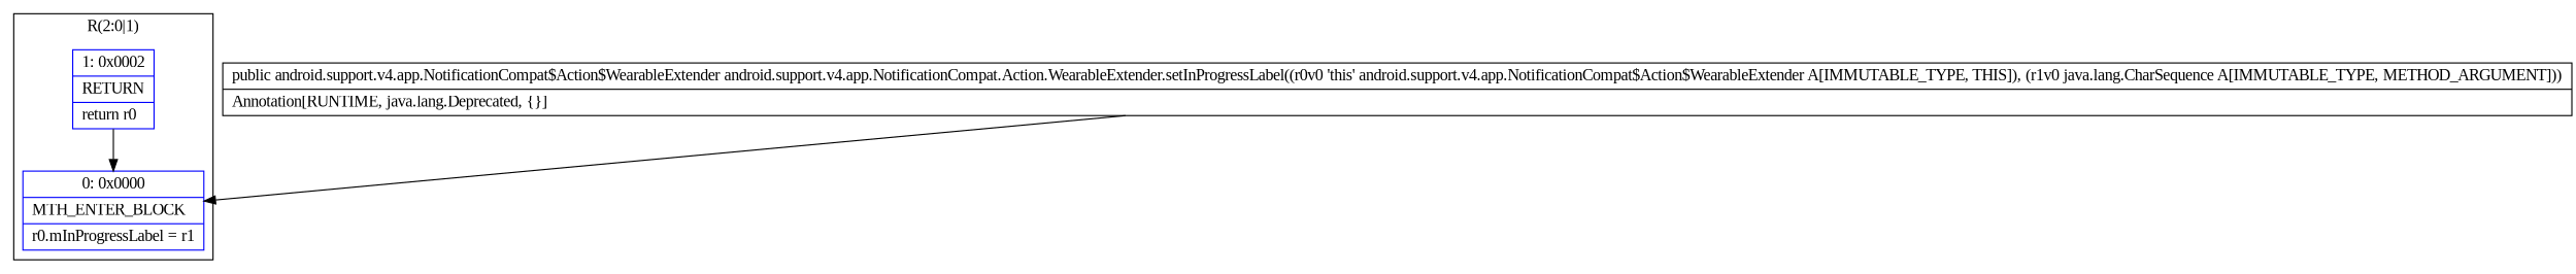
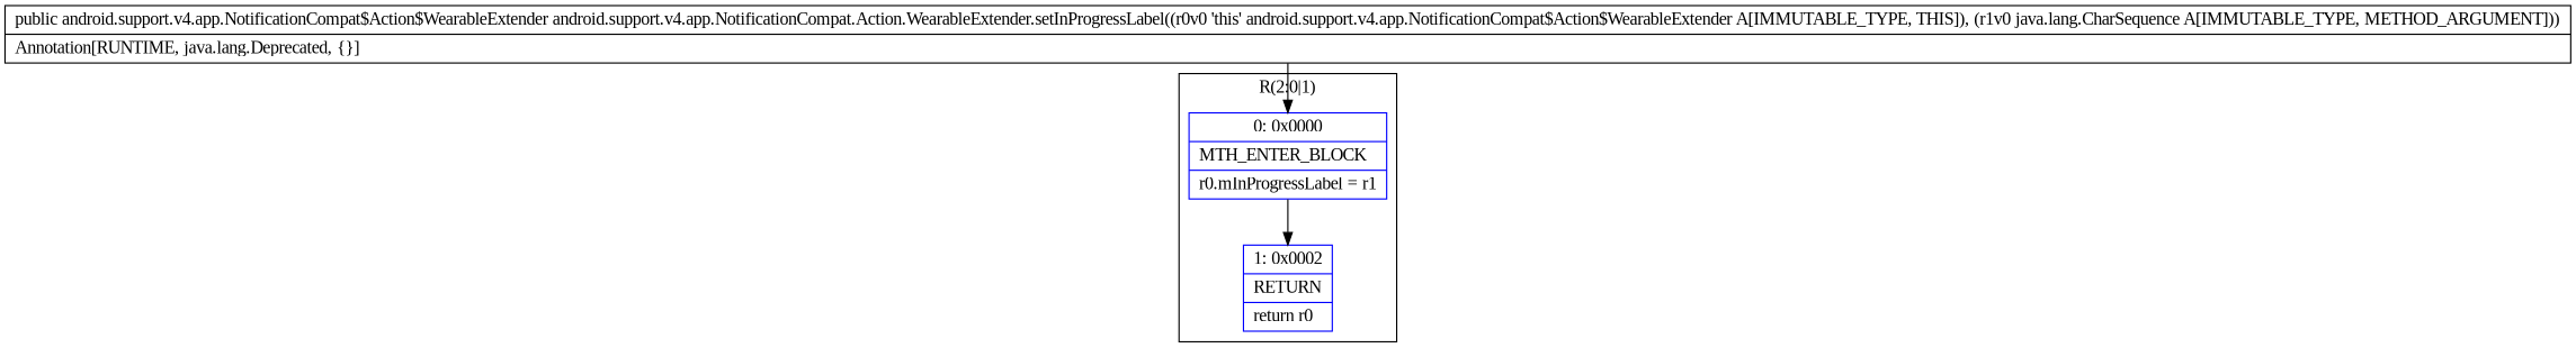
  digraph {
    fontname="Liberation Serif"
    node [color=blue shape=record fontname="Liberation Serif"]
    edge [fontname="Liberation Serif"]
    n1 [label="{0\:\ 0x0000|MTH_ENTER_BLOCK\l|r0.mInProgressLabel = r1\l}"]
    n2 [label="{1\:\ 0x0002|RETURN\l|return r0\l}"]
    n3 [label="{public android.support.v4.app.NotificationCompat$Action$WearableExtender android.support.v4.app.NotificationCompat.Action.WearableExtender.setInProgressLabel((r0v0 'this' android.support.v4.app.NotificationCompat$Action$WearableExtender A[IMMUTABLE_TYPE, THIS]), (r1v0 java.lang.CharSequence A[IMMUTABLE_TYPE, METHOD_ARGUMENT]))  | Annotation[RUNTIME, java.lang.Deprecated, \{\}]\l}" color=""]
    subgraph cluster_1 {
      label="R(2:0|1)"
      n1
      n2
    }
-   n2 -> n1
+   n1 -> n2
    n3 -> n1
  }
